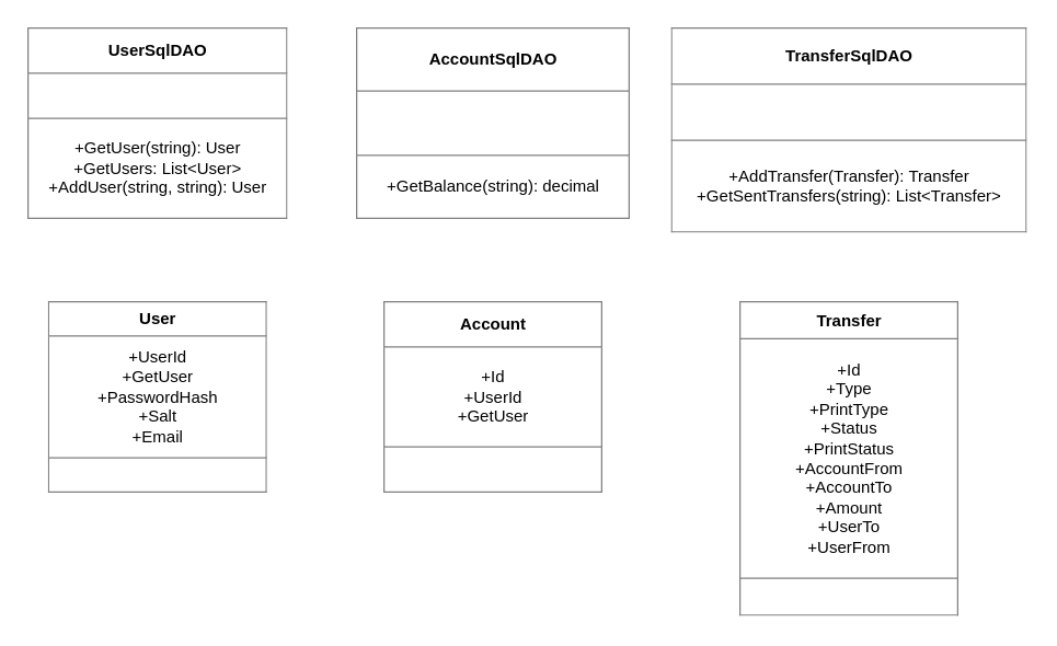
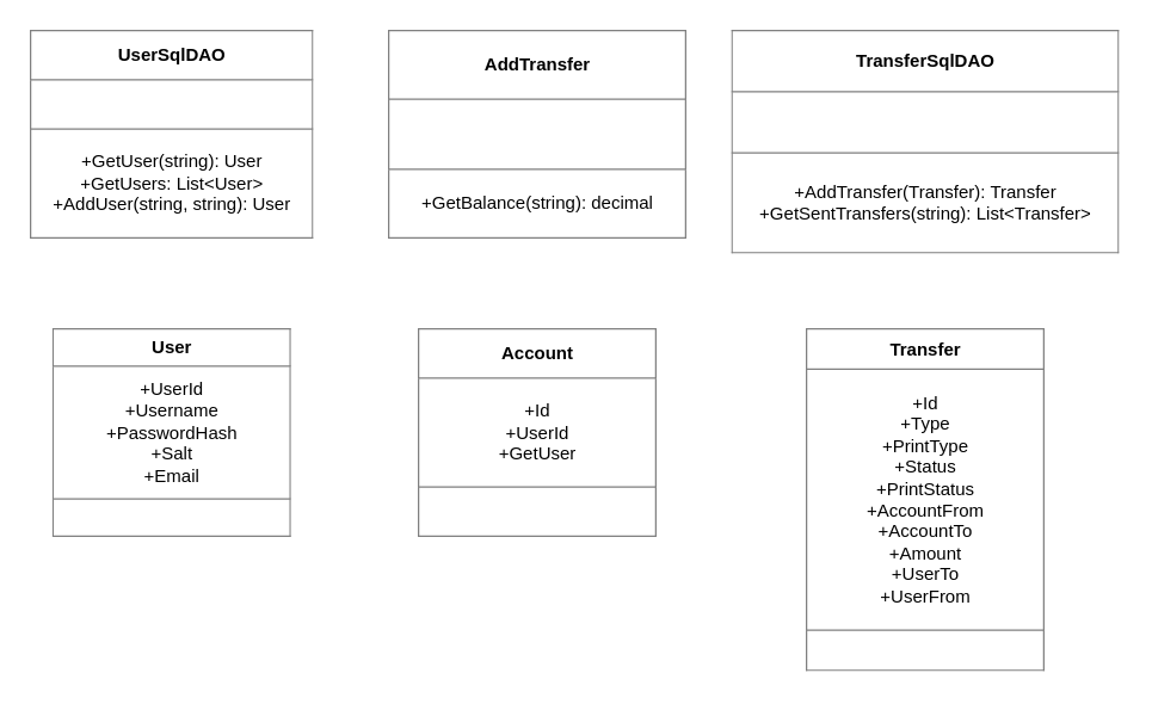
  <mxCell id="0" />
  <mxCell id="1" parent="0" />
  <mxCell id="2" value="&lt;table border=&quot;1&quot; width=&quot;100%&quot; cellpadding=&quot;4&quot; style=&quot;width: 100% ; height: 100% ; border-collapse: collapse&quot;&gt;&lt;tbody&gt;&lt;tr&gt;&lt;th align=&quot;center&quot;&gt;&lt;b&gt;Transfer&lt;/b&gt;&lt;/th&gt;&lt;/tr&gt;&lt;tr&gt;&lt;td align=&quot;center&quot;&gt;+Id&lt;br&gt;+Type&lt;br&gt;+PrintType&lt;br&gt;+Status&lt;br&gt;+PrintStatus&lt;br&gt;+AccountFrom&lt;br&gt;+AccountTo&lt;br&gt;+Amount&lt;br&gt;+UserTo&lt;br&gt;+UserFrom&lt;/td&gt;&lt;/tr&gt;&lt;tr&gt;&lt;td align=&quot;center&quot;&gt;&lt;br&gt;&lt;/td&gt;&lt;/tr&gt;&lt;/tbody&gt;&lt;/table&gt;" style="text;html=1;strokeColor=none;fillColor=none;overflow=fill;" parent="1" vertex="1"><mxGeometry x="540" y="220" width="160" height="230" as="geometry" /></mxCell>
  <mxCell id="3" value="&lt;table border=&quot;1&quot; width=&quot;100%&quot; cellpadding=&quot;4&quot; style=&quot;width: 100% ; height: 100% ; border-collapse: collapse&quot;&gt;&lt;tbody&gt;&lt;tr&gt;&lt;th align=&quot;center&quot;&gt;&lt;b&gt;Account&lt;/b&gt;&lt;/th&gt;&lt;/tr&gt;&lt;tr&gt;&lt;td align=&quot;center&quot;&gt;+Id&lt;br&gt;+UserId&lt;br&gt;+GetUser&lt;/td&gt;&lt;/tr&gt;&lt;tr&gt;&lt;td align=&quot;center&quot;&gt;&lt;br&gt;&lt;/td&gt;&lt;/tr&gt;&lt;/tbody&gt;&lt;/table&gt;" style="text;html=1;strokeColor=none;fillColor=none;overflow=fill;" parent="1" vertex="1"><mxGeometry x="280" y="220" width="160" height="140" as="geometry" /></mxCell>
  <mxCell id="4" value="&lt;table border=&quot;1&quot; width=&quot;100%&quot; cellpadding=&quot;4&quot; style=&quot;width: 100% ; height: 100% ; border-collapse: collapse&quot;&gt;&lt;tbody&gt;&lt;tr&gt;&lt;th align=&quot;center&quot;&gt;TransferSqlDAO&lt;/th&gt;&lt;/tr&gt;&lt;tr&gt;&lt;td align=&quot;center&quot;&gt;&lt;br&gt;&lt;/td&gt;&lt;/tr&gt;&lt;tr&gt;&lt;td align=&quot;center&quot;&gt;+AddTransfer(Transfer): Transfer&lt;br&gt;+GetSentTransfers(string): List&amp;lt;Transfer&amp;gt;&lt;br&gt;&lt;/td&gt;&lt;/tr&gt;&lt;/tbody&gt;&lt;/table&gt;" style="text;html=1;strokeColor=none;fillColor=none;overflow=fill;" parent="1" vertex="1"><mxGeometry x="490" y="20" width="260" height="150" as="geometry" /></mxCell>
- <mxCell id="5" value="&lt;table border=&quot;1&quot; width=&quot;100%&quot; cellpadding=&quot;4&quot; style=&quot;width: 100% ; height: 100% ; border-collapse: collapse&quot;&gt;&lt;tbody&gt;&lt;tr&gt;&lt;th align=&quot;center&quot;&gt;&lt;b&gt;AccountSqlDAO&lt;/b&gt;&lt;/th&gt;&lt;/tr&gt;&lt;tr&gt;&lt;td align=&quot;center&quot;&gt;&lt;br&gt;&lt;/td&gt;&lt;/tr&gt;&lt;tr&gt;&lt;td align=&quot;center&quot;&gt;+GetBalance(string): decimal&lt;/td&gt;&lt;/tr&gt;&lt;/tbody&gt;&lt;/table&gt;" style="text;html=1;strokeColor=none;fillColor=none;overflow=fill;" parent="1" vertex="1"><mxGeometry x="260" y="20" width="200" height="140" as="geometry" /></mxCell>
+ <mxCell id="5" value="&lt;table border=&quot;1&quot; width=&quot;100%&quot; cellpadding=&quot;4&quot; style=&quot;width: 100% ; height: 100% ; border-collapse: collapse&quot;&gt;&lt;tbody&gt;&lt;tr&gt;&lt;th align=&quot;center&quot;&gt;&lt;b&gt;AddTransfer&lt;/b&gt;&lt;/th&gt;&lt;/tr&gt;&lt;tr&gt;&lt;td align=&quot;center&quot;&gt;&lt;br&gt;&lt;/td&gt;&lt;/tr&gt;&lt;tr&gt;&lt;td align=&quot;center&quot;&gt;+GetBalance(string): decimal&lt;/td&gt;&lt;/tr&gt;&lt;/tbody&gt;&lt;/table&gt;" style="text;html=1;strokeColor=none;fillColor=none;overflow=fill;" parent="1" vertex="1"><mxGeometry x="260" y="20" width="200" height="140" as="geometry" /></mxCell>
  <mxCell id="6" value="&lt;table border=&quot;1&quot; width=&quot;100%&quot; cellpadding=&quot;4&quot; style=&quot;width: 100% ; height: 100% ; border-collapse: collapse&quot;&gt;&lt;tbody&gt;&lt;tr&gt;&lt;th align=&quot;center&quot;&gt;&lt;b&gt;UserSqlDAO&lt;/b&gt;&lt;/th&gt;&lt;/tr&gt;&lt;tr&gt;&lt;td align=&quot;center&quot;&gt;&lt;br&gt;&lt;/td&gt;&lt;/tr&gt;&lt;tr&gt;&lt;td align=&quot;center&quot;&gt;+GetUser(string): User&lt;br&gt;+GetUsers: List&amp;lt;User&amp;gt;&lt;br&gt;+AddUser(string, string): User&lt;/td&gt;&lt;/tr&gt;&lt;/tbody&gt;&lt;/table&gt;" style="text;html=1;strokeColor=none;fillColor=none;overflow=fill;" vertex="1" parent="1"><mxGeometry x="20" y="20" width="190" height="140" as="geometry" /></mxCell>
- <mxCell id="7" value="&lt;table border=&quot;1&quot; width=&quot;100%&quot; cellpadding=&quot;4&quot; style=&quot;width: 100% ; height: 100% ; border-collapse: collapse&quot;&gt;&lt;tbody&gt;&lt;tr&gt;&lt;th align=&quot;center&quot;&gt;User&lt;/th&gt;&lt;/tr&gt;&lt;tr&gt;&lt;td align=&quot;center&quot;&gt;+UserId&lt;br&gt;+GetUser&lt;br&gt;+PasswordHash&lt;br&gt;+Salt&lt;br&gt;+Email&lt;/td&gt;&lt;/tr&gt;&lt;tr&gt;&lt;td align=&quot;center&quot;&gt;&lt;br&gt;&lt;/td&gt;&lt;/tr&gt;&lt;/tbody&gt;&lt;/table&gt;" style="text;html=1;strokeColor=none;fillColor=none;overflow=fill;" vertex="1" parent="1"><mxGeometry x="35" y="220" width="160" height="140" as="geometry" /></mxCell>
+ <mxCell id="7" value="&lt;table border=&quot;1&quot; width=&quot;100%&quot; cellpadding=&quot;4&quot; style=&quot;width: 100% ; height: 100% ; border-collapse: collapse&quot;&gt;&lt;tbody&gt;&lt;tr&gt;&lt;th align=&quot;center&quot;&gt;User&lt;/th&gt;&lt;/tr&gt;&lt;tr&gt;&lt;td align=&quot;center&quot;&gt;+UserId&lt;br&gt;+Username&lt;br&gt;+PasswordHash&lt;br&gt;+Salt&lt;br&gt;+Email&lt;/td&gt;&lt;/tr&gt;&lt;tr&gt;&lt;td align=&quot;center&quot;&gt;&lt;br&gt;&lt;/td&gt;&lt;/tr&gt;&lt;/tbody&gt;&lt;/table&gt;" style="text;html=1;strokeColor=none;fillColor=none;overflow=fill;" vertex="1" parent="1"><mxGeometry x="35" y="220" width="160" height="140" as="geometry" /></mxCell>
